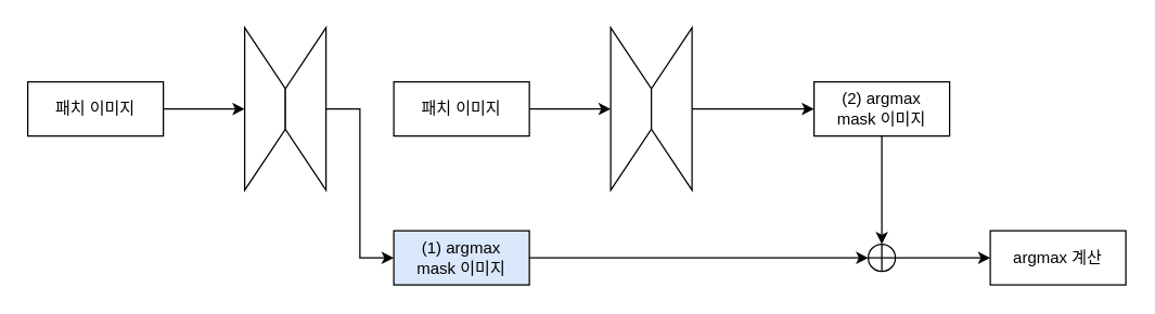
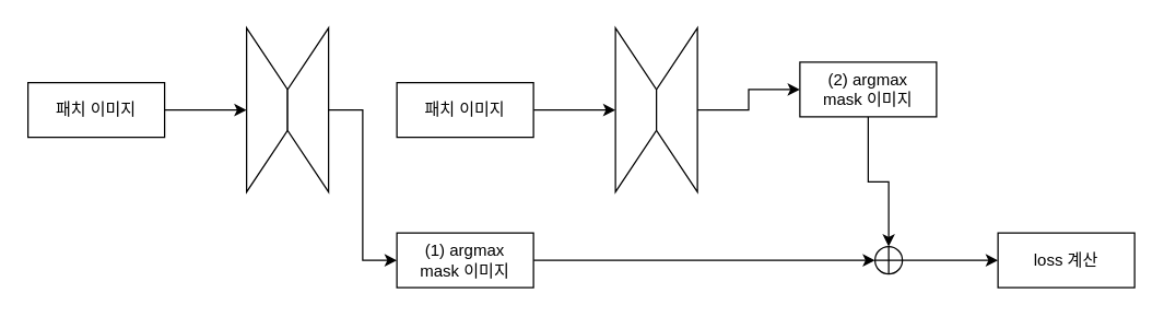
  <mxCell id="0" />
  <mxCell id="1" parent="0" />
  <mxCell id="2" value="" style="group" vertex="1" connectable="0" parent="1"><mxGeometry x="180" y="20" width="60" height="120" as="geometry" /></mxCell>
  <mxCell id="3" value="" style="shape=trapezoid;perimeter=trapezoidPerimeter;whiteSpace=wrap;html=1;fixedSize=1;rotation=90;size=45;" vertex="1" parent="2"><mxGeometry x="-45" y="45" width="120" height="30" as="geometry" /></mxCell>
  <mxCell id="4" value="" style="shape=trapezoid;perimeter=trapezoidPerimeter;whiteSpace=wrap;html=1;fixedSize=1;rotation=-90;size=45;" vertex="1" parent="2"><mxGeometry x="-15" y="45" width="120" height="30" as="geometry" /></mxCell>
  <mxCell id="5" value="" style="endArrow=classic;html=1;rounded=0;" edge="1" parent="1"><mxGeometry width="50" height="50" relative="1" as="geometry"><mxPoint x="120" y="80" as="sourcePoint" /><mxPoint x="180" y="80" as="targetPoint" /></mxGeometry></mxCell>
  <mxCell id="6" value="패치 이미지" style="rounded=0;whiteSpace=wrap;html=1;" vertex="1" parent="1"><mxGeometry x="20" y="60" width="100" height="40" as="geometry" /></mxCell>
  <mxCell id="7" style="edgeStyle=orthogonalEdgeStyle;rounded=0;orthogonalLoop=1;jettySize=auto;html=1;exitX=1;exitY=0.5;exitDx=0;exitDy=0;entryX=0;entryY=0.5;entryDx=0;entryDy=0;" edge="1" parent="1" source="8" target="19"><mxGeometry relative="1" as="geometry" /></mxCell>
- <mxCell id="8" value="(1) argmax&lt;div&gt;mask&amp;nbsp;&lt;span style=&quot;background-color: initial;&quot;&gt;이미지&lt;/span&gt;&lt;/div&gt;" style="rounded=0;whiteSpace=wrap;html=1;fillColor=#dae8fc;" vertex="1" parent="1"><mxGeometry x="290" y="170" width="100" height="40" as="geometry" /></mxCell>
+ <mxCell id="8" value="(1) argmax&lt;div&gt;mask&amp;nbsp;&lt;span style=&quot;background-color: initial;&quot;&gt;이미지&lt;/span&gt;&lt;/div&gt;" style="rounded=0;whiteSpace=wrap;html=1;" vertex="1" parent="1"><mxGeometry x="290" y="170" width="100" height="40" as="geometry" /></mxCell>
  <mxCell id="9" style="edgeStyle=orthogonalEdgeStyle;rounded=0;orthogonalLoop=1;jettySize=auto;html=1;exitX=0.5;exitY=1;exitDx=0;exitDy=0;entryX=0;entryY=0.5;entryDx=0;entryDy=0;" edge="1" parent="1" source="4" target="8"><mxGeometry relative="1" as="geometry" /></mxCell>
  <mxCell id="10" value="" style="group" vertex="1" connectable="0" parent="1"><mxGeometry x="450" y="20" width="60" height="120" as="geometry" /></mxCell>
  <mxCell id="11" value="" style="shape=trapezoid;perimeter=trapezoidPerimeter;whiteSpace=wrap;html=1;fixedSize=1;rotation=90;size=45;" vertex="1" parent="10"><mxGeometry x="-45" y="45" width="120" height="30" as="geometry" /></mxCell>
  <mxCell id="12" value="" style="shape=trapezoid;perimeter=trapezoidPerimeter;whiteSpace=wrap;html=1;fixedSize=1;rotation=-90;size=45;" vertex="1" parent="10"><mxGeometry x="-15" y="45" width="120" height="30" as="geometry" /></mxCell>
  <mxCell id="13" value="" style="endArrow=classic;html=1;rounded=0;" edge="1" parent="1"><mxGeometry width="50" height="50" relative="1" as="geometry"><mxPoint x="390" y="80" as="sourcePoint" /><mxPoint x="450" y="80" as="targetPoint" /></mxGeometry></mxCell>
  <mxCell id="14" value="패치 이미지" style="rounded=0;whiteSpace=wrap;html=1;" vertex="1" parent="1"><mxGeometry x="290" y="60" width="100" height="40" as="geometry" /></mxCell>
  <mxCell id="15" style="edgeStyle=orthogonalEdgeStyle;rounded=0;orthogonalLoop=1;jettySize=auto;html=1;exitX=0.5;exitY=1;exitDx=0;exitDy=0;entryX=0.5;entryY=0;entryDx=0;entryDy=0;" edge="1" parent="1" source="16" target="19"><mxGeometry relative="1" as="geometry" /></mxCell>
- <mxCell id="16" value="(2) argmax&lt;div&gt;mask&amp;nbsp;&lt;span style=&quot;background-color: initial;&quot;&gt;이미지&lt;/span&gt;&lt;/div&gt;" style="rounded=0;whiteSpace=wrap;html=1;" vertex="1" parent="1"><mxGeometry x="600" y="60" width="100" height="40" as="geometry" /></mxCell>
+ <mxCell id="16" value="(2) argmax&lt;div&gt;mask&amp;nbsp;&lt;span style=&quot;background-color: initial;&quot;&gt;이미지&lt;/span&gt;&lt;/div&gt;" style="rounded=0;whiteSpace=wrap;html=1;" vertex="1" parent="1"><mxGeometry x="585" y="45" width="100" height="40" as="geometry" /></mxCell>
  <mxCell id="17" style="edgeStyle=orthogonalEdgeStyle;rounded=0;orthogonalLoop=1;jettySize=auto;html=1;exitX=0.5;exitY=1;exitDx=0;exitDy=0;entryX=0;entryY=0.5;entryDx=0;entryDy=0;" edge="1" parent="1" source="12" target="16"><mxGeometry relative="1" as="geometry" /></mxCell>
  <mxCell id="18" style="edgeStyle=orthogonalEdgeStyle;rounded=0;orthogonalLoop=1;jettySize=auto;html=1;exitX=1;exitY=0.5;exitDx=0;exitDy=0;entryX=0;entryY=0.5;entryDx=0;entryDy=0;" edge="1" parent="1" source="19" target="22"><mxGeometry relative="1" as="geometry" /></mxCell>
  <mxCell id="19" value="" style="ellipse;whiteSpace=wrap;html=1;aspect=fixed;" vertex="1" parent="1"><mxGeometry x="640" y="180" width="20" height="20" as="geometry" /></mxCell>
  <mxCell id="20" value="" style="endArrow=none;html=1;rounded=0;entryX=1;entryY=0.5;entryDx=0;entryDy=0;exitX=0;exitY=0.5;exitDx=0;exitDy=0;" edge="1" parent="1" source="19" target="19"><mxGeometry width="50" height="50" relative="1" as="geometry"><mxPoint x="640" y="190" as="sourcePoint" /><mxPoint x="690" y="140" as="targetPoint" /></mxGeometry></mxCell>
  <mxCell id="21" value="" style="endArrow=none;html=1;rounded=0;entryX=0.5;entryY=1;entryDx=0;entryDy=0;exitX=0.5;exitY=0;exitDx=0;exitDy=0;" edge="1" parent="1" source="19" target="19"><mxGeometry width="50" height="50" relative="1" as="geometry"><mxPoint x="650" y="180" as="sourcePoint" /><mxPoint x="670" y="180" as="targetPoint" /></mxGeometry></mxCell>
- <mxCell id="22" value="argmax 계산" style="rounded=0;whiteSpace=wrap;html=1;" vertex="1" parent="1"><mxGeometry x="730" y="170" width="100" height="40" as="geometry" /></mxCell>
+ <mxCell id="22" value="loss 계산" style="rounded=0;whiteSpace=wrap;html=1;" vertex="1" parent="1"><mxGeometry x="730" y="170" width="100" height="40" as="geometry" /></mxCell>
